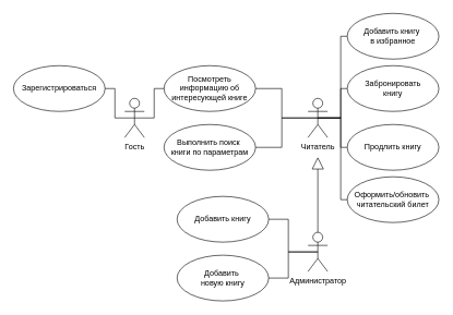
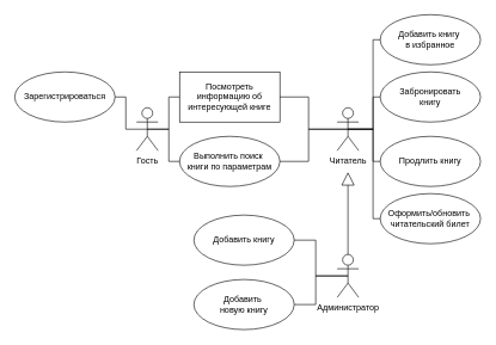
  <mxCell id="0" />
  <mxCell id="1" parent="0" />
  <mxCell id="2" value="Гость" style="shape=umlActor;verticalLabelPosition=bottom;verticalAlign=top;html=1;outlineConnect=0;" parent="1" vertex="1"><mxGeometry x="190" y="150" width="30" height="60" as="geometry" /></mxCell>
  <mxCell id="3" value="Зарегистрироваться" style="ellipse;whiteSpace=wrap;html=1;" parent="1" vertex="1"><mxGeometry x="20" y="100" width="140" height="70" as="geometry" /></mxCell>
  <mxCell id="4" value="" style="endArrow=none;html=1;rounded=0;entryX=1;entryY=0.5;entryDx=0;entryDy=0;exitX=0.5;exitY=0.5;exitDx=0;exitDy=0;exitPerimeter=0;edgeStyle=orthogonalEdgeStyle;" parent="1" source="2" target="3" edge="1"><mxGeometry width="50" height="50" relative="1" as="geometry"><mxPoint x="160" y="130" as="sourcePoint" /><mxPoint x="210" y="80" as="targetPoint" /></mxGeometry></mxCell>
- <mxCell id="5" value="Посмотреть информацию об интересующей книге" style="ellipse;whiteSpace=wrap;html=1;" parent="1" vertex="1"><mxGeometry x="250" y="100" width="140" height="70" as="geometry" /></mxCell>
+ <mxCell id="5" value="Посмотреть информацию об интересующей книге" style="whiteSpace=wrap;html=1;rounded=0;" parent="1" vertex="1"><mxGeometry x="250" y="100" width="140" height="70" as="geometry" /></mxCell>
  <mxCell id="6" value="" style="endArrow=none;html=1;rounded=0;entryX=0;entryY=0.5;entryDx=0;entryDy=0;exitX=0.5;exitY=0.5;exitDx=0;exitDy=0;exitPerimeter=0;edgeStyle=orthogonalEdgeStyle;" parent="1" source="2" target="5" edge="1"><mxGeometry width="50" height="50" relative="1" as="geometry"><mxPoint x="290" y="190" as="sourcePoint" /><mxPoint x="250" y="140" as="targetPoint" /></mxGeometry></mxCell>
  <mxCell id="7" value="Читатель" style="shape=umlActor;verticalLabelPosition=bottom;verticalAlign=top;html=1;outlineConnect=0;" parent="1" vertex="1"><mxGeometry x="470" y="150" width="30" height="60" as="geometry" /></mxCell>
  <mxCell id="8" value="Забронировать&lt;br&gt;книгу" style="ellipse;whiteSpace=wrap;html=1;" parent="1" vertex="1"><mxGeometry x="530" y="100" width="140" height="70" as="geometry" /></mxCell>
  <mxCell id="9" value="" style="endArrow=none;html=1;rounded=0;entryX=0;entryY=0.5;entryDx=0;entryDy=0;exitX=0.5;exitY=0.5;exitDx=0;exitDy=0;exitPerimeter=0;edgeStyle=orthogonalEdgeStyle;" parent="1" source="7" target="8" edge="1"><mxGeometry width="50" height="50" relative="1" as="geometry"><mxPoint x="500" y="80" as="sourcePoint" /><mxPoint x="550" y="30" as="targetPoint" /><Array as="points"><mxPoint x="520" y="180" /><mxPoint x="520" y="135" /></Array></mxGeometry></mxCell>
  <mxCell id="10" value="Продлить книгу" style="ellipse;whiteSpace=wrap;html=1;" parent="1" vertex="1"><mxGeometry x="530" y="190" width="140" height="70" as="geometry" /></mxCell>
  <mxCell id="11" value="" style="endArrow=none;html=1;rounded=0;entryX=0;entryY=0.5;entryDx=0;entryDy=0;exitX=0.5;exitY=0.5;exitDx=0;exitDy=0;exitPerimeter=0;edgeStyle=orthogonalEdgeStyle;" parent="1" source="7" target="10" edge="1"><mxGeometry width="50" height="50" relative="1" as="geometry"><mxPoint x="500" y="170" as="sourcePoint" /><mxPoint x="550" y="120" as="targetPoint" /><Array as="points"><mxPoint x="520" y="180" /><mxPoint x="520" y="225" /></Array></mxGeometry></mxCell>
  <mxCell id="12" value="Добавить книгу&amp;nbsp;&lt;br&gt;в избранное" style="ellipse;whiteSpace=wrap;html=1;" parent="1" vertex="1"><mxGeometry x="530" y="20" width="140" height="70" as="geometry" /></mxCell>
  <mxCell id="13" value="" style="endArrow=none;html=1;rounded=0;entryX=0;entryY=0.5;entryDx=0;entryDy=0;exitX=0.5;exitY=0.5;exitDx=0;exitDy=0;exitPerimeter=0;edgeStyle=orthogonalEdgeStyle;" parent="1" source="7" target="12" edge="1"><mxGeometry width="50" height="50" relative="1" as="geometry"><mxPoint x="500" y="140" as="sourcePoint" /><mxPoint x="550" y="90" as="targetPoint" /><Array as="points"><mxPoint x="520" y="180" /><mxPoint x="520" y="55" /></Array></mxGeometry></mxCell>
  <mxCell id="14" value="Оформить/обновить&amp;nbsp;&lt;br&gt;читательский билет" style="ellipse;whiteSpace=wrap;html=1;" parent="1" vertex="1"><mxGeometry x="530" y="270" width="140" height="70" as="geometry" /></mxCell>
  <mxCell id="15" value="" style="endArrow=none;html=1;rounded=0;entryX=0.5;entryY=0.5;entryDx=0;entryDy=0;entryPerimeter=0;exitX=0;exitY=0.5;exitDx=0;exitDy=0;edgeStyle=orthogonalEdgeStyle;" parent="1" source="14" target="7" edge="1"><mxGeometry width="50" height="50" relative="1" as="geometry"><mxPoint x="500" y="140" as="sourcePoint" /><mxPoint x="550" y="90" as="targetPoint" /><Array as="points"><mxPoint x="520" y="305" /><mxPoint x="520" y="180" /></Array></mxGeometry></mxCell>
  <mxCell id="16" value="Администратор" style="shape=umlActor;verticalLabelPosition=bottom;verticalAlign=top;html=1;" parent="1" vertex="1"><mxGeometry x="470" y="355" width="30" height="60" as="geometry" /></mxCell>
  <mxCell id="17" value="Добавить&amp;nbsp;&lt;br&gt;новую книгу" style="ellipse;whiteSpace=wrap;html=1;" parent="1" vertex="1"><mxGeometry x="270" y="390" width="140" height="70" as="geometry" /></mxCell>
  <mxCell id="18" value="" style="endArrow=block;endSize=16;endFill=0;html=1;rounded=0;exitX=0.5;exitY=0;exitDx=0;exitDy=0;exitPerimeter=0;" parent="1" source="16" edge="1"><mxGeometry width="160" relative="1" as="geometry"><mxPoint x="430" y="290" as="sourcePoint" /><mxPoint x="485" y="240" as="targetPoint" /></mxGeometry></mxCell>
  <mxCell id="19" value="Добавить книгу" style="ellipse;whiteSpace=wrap;html=1;" parent="1" vertex="1"><mxGeometry x="270" y="300" width="140" height="70" as="geometry" /></mxCell>
  <mxCell id="20" value="Выполнить поиск&amp;nbsp;&lt;br&gt;книги по параметрам" style="ellipse;whiteSpace=wrap;html=1;" parent="1" vertex="1"><mxGeometry x="250" y="190" width="140" height="70" as="geometry" /></mxCell>
+ <mxCell id="21" value="" style="endArrow=none;html=1;rounded=0;entryX=0;entryY=0.5;entryDx=0;entryDy=0;exitX=0.5;exitY=0.5;exitDx=0;exitDy=0;exitPerimeter=0;edgeStyle=orthogonalEdgeStyle;" parent="1" source="2" target="20" edge="1"><mxGeometry width="50" height="50" relative="1" as="geometry"><mxPoint x="210" y="130" as="sourcePoint" /><mxPoint x="-70" y="100" as="targetPoint" /></mxGeometry></mxCell>
  <mxCell id="22" value="" style="endArrow=none;html=1;rounded=0;entryX=1;entryY=0.5;entryDx=0;entryDy=0;exitX=0.5;exitY=0.5;exitDx=0;exitDy=0;exitPerimeter=0;edgeStyle=orthogonalEdgeStyle;" edge="1" parent="1" source="7" target="5"><mxGeometry width="50" height="50" relative="1" as="geometry"><mxPoint x="350" y="330" as="sourcePoint" /><mxPoint x="400" y="280" as="targetPoint" /></mxGeometry></mxCell>
  <mxCell id="23" value="" style="endArrow=none;html=1;rounded=0;exitX=1;exitY=0.5;exitDx=0;exitDy=0;entryX=0.5;entryY=0.5;entryDx=0;entryDy=0;entryPerimeter=0;edgeStyle=orthogonalEdgeStyle;" edge="1" parent="1" source="20" target="7"><mxGeometry width="50" height="50" relative="1" as="geometry"><mxPoint x="500" y="200" as="sourcePoint" /><mxPoint x="550" y="150" as="targetPoint" /></mxGeometry></mxCell>
  <mxCell id="24" value="" style="endArrow=none;html=1;rounded=0;entryX=0.5;entryY=0.5;entryDx=0;entryDy=0;entryPerimeter=0;exitX=1;exitY=0.5;exitDx=0;exitDy=0;edgeStyle=orthogonalEdgeStyle;" edge="1" parent="1" source="19" target="16"><mxGeometry width="50" height="50" relative="1" as="geometry"><mxPoint x="390" y="410" as="sourcePoint" /><mxPoint x="440" y="360" as="targetPoint" /></mxGeometry></mxCell>
  <mxCell id="25" value="" style="endArrow=none;html=1;rounded=0;entryX=0.5;entryY=0.5;entryDx=0;entryDy=0;entryPerimeter=0;exitX=1;exitY=0.5;exitDx=0;exitDy=0;edgeStyle=orthogonalEdgeStyle;" edge="1" parent="1" source="17" target="16"><mxGeometry width="50" height="50" relative="1" as="geometry"><mxPoint x="320" y="330" as="sourcePoint" /><mxPoint x="370" y="280" as="targetPoint" /></mxGeometry></mxCell>
